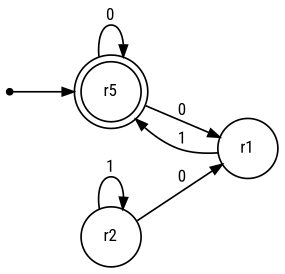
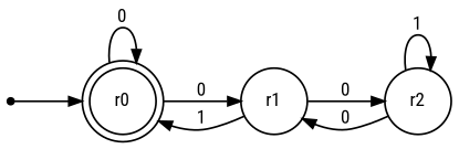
  digraph {
    fontname="Roboto Condensed"
    rankdir=LR
    node [fontname="Roboto Condensed" fontsize=10 shape=circle]
    edge [arrowsize=0.7 fontname="Roboto Condensed" fontsize=10]
    Start [shape=point]
-   r0 [shape=doublecircle label=r5]
+   r0 [shape=doublecircle]
    r1
    r2
    Start -> r0
    r0 -> r0 [label=0]
    r0 -> r1 [label=0]
    r1 -> r0 [label=1]
+   r1 -> r2 [label=0]
    r2 -> r1 [label=0]
    r2 -> r2 [label=1]
  }
